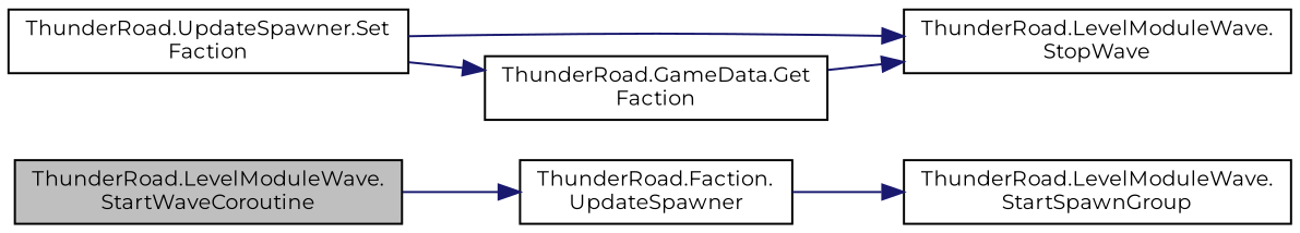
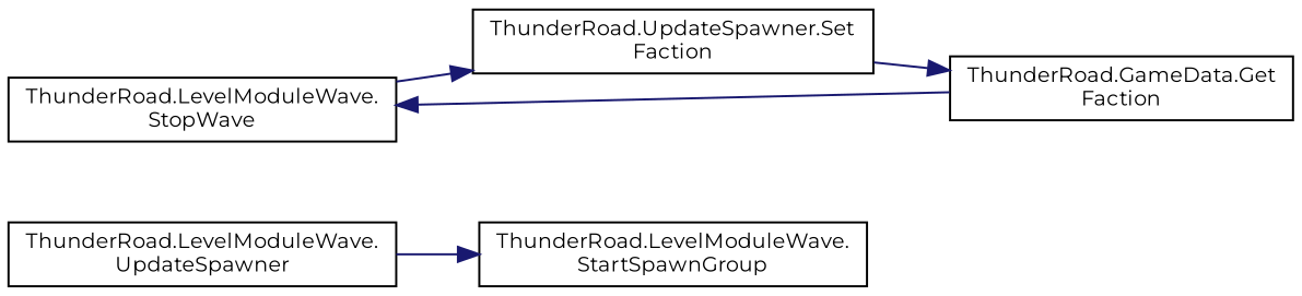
  digraph {
    fontname=Montserrat
    rankdir=LR
    node [color=black fillcolor=white fontname=Montserrat fontsize=10 shape=record style=filled]
    edge [color=midnightblue fontname=Montserrat fontsize=10 labelfontname=Helvetica labelfontsize=10 style=solid]
-   n1 [fillcolor=grey75 fontcolor=black height=0.2 label="ThunderRoad.LevelModuleWave.\lStartWaveCoroutine" width=0.4]
-   n2 [height=0.2 label="ThunderRoad.Faction.\lUpdateSpawner" width=0.4]
+   n2 [height=0.2 label="ThunderRoad.LevelModuleWave.\lUpdateSpawner" width=0.4]
    n3 [height=0.2 label="ThunderRoad.LevelModuleWave.\lStartSpawnGroup" width=0.4]
    n4 [height=0.2 label="ThunderRoad.LevelModuleWave.\lStopWave" width=0.4]
    n5 [height=0.2 label="ThunderRoad.UpdateSpawner.Set\lFaction" width=0.4]
    n6 [height=0.2 label="ThunderRoad.GameData.Get\lFaction" width=0.4]
-   n1 -> n2
    n2 -> n3
-   n5 -> n4
+   n4 -> n5
    n5 -> n6
    n6 -> n4
  }
